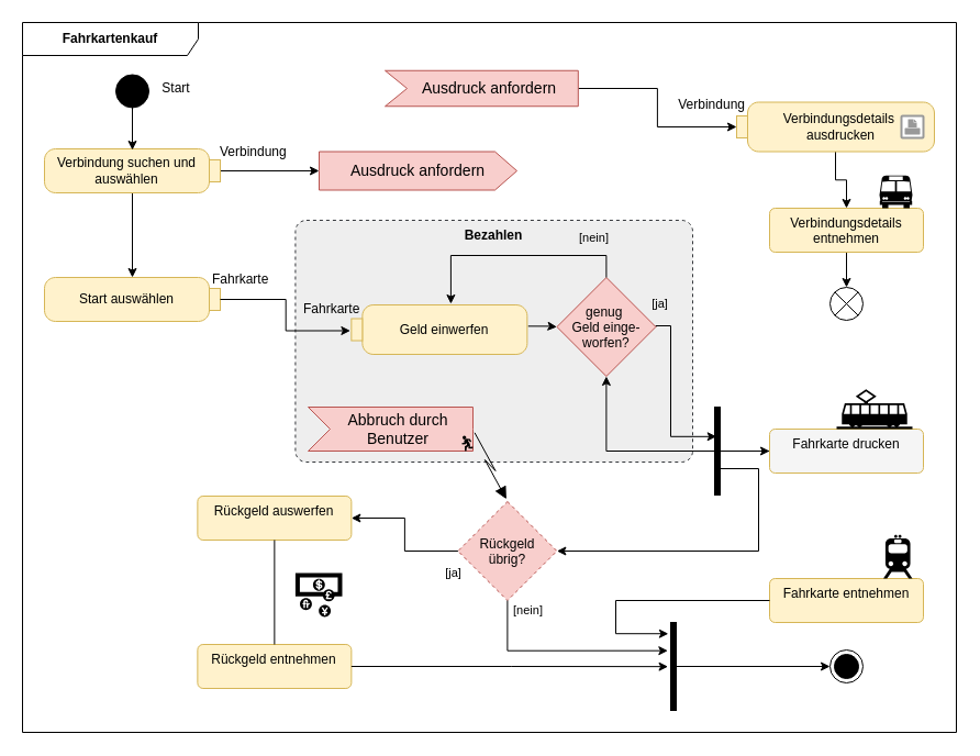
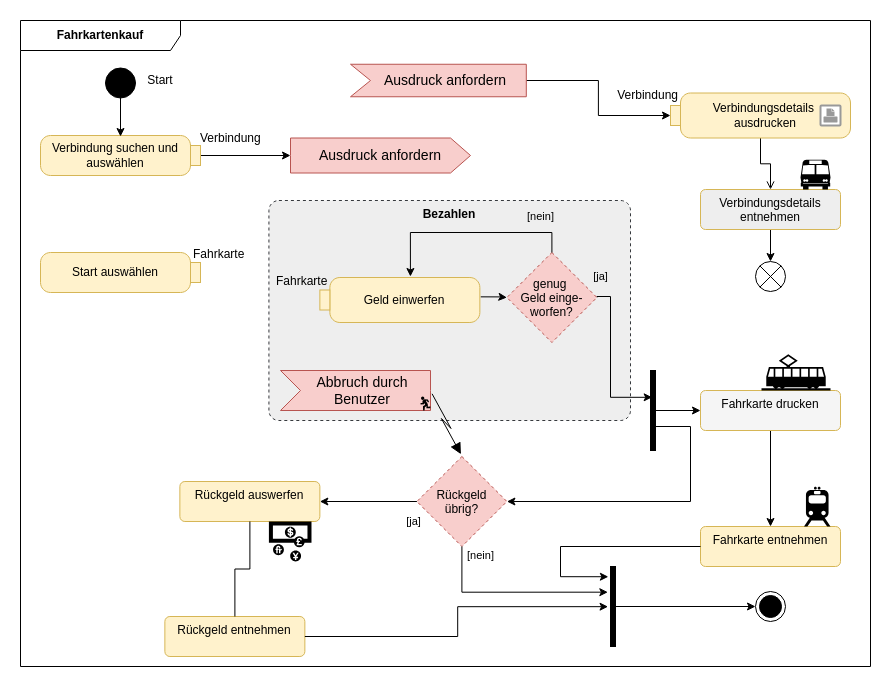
  <mxCell id="0" />
  <mxCell id="1" parent="0" />
  <mxCell id="2" value="Fahrkartenkauf" style="shape=umlFrame;whiteSpace=wrap;html=1;pointerEvents=0;recursiveResize=0;container=1;collapsible=0;width=160;fontStyle=1" parent="1" vertex="1"><mxGeometry x="20" y="20" width="850" height="646" as="geometry" /></mxCell>
  <mxCell id="3" value="&lt;div&gt;Bezahlen&lt;/div&gt;" style="html=1;align=center;verticalAlign=top;rounded=1;absoluteArcSize=1;arcSize=20;dashed=1;whiteSpace=wrap;fontStyle=1;fillColor=#eeeeee;strokeColor=#36393d;" parent="2" vertex="1"><mxGeometry x="248.41" y="180" width="361.59" height="220" as="geometry" /></mxCell>
  <mxCell id="4" value="&lt;div&gt;Abbruch durch Benutzer&lt;/div&gt;" style="html=1;shape=mxgraph.infographic.ribbonSimple;notch1=20;notch2=0;align=center;verticalAlign=middle;fontSize=14;fontStyle=0;fillColor=#f8cecc;flipH=0;spacingRight=0;spacingLeft=14;whiteSpace=wrap;strokeColor=#b85450;" parent="2" vertex="1"><mxGeometry x="260" y="350" width="150" height="40" as="geometry" /></mxCell>
  <mxCell id="5" value="&lt;div&gt;[ja]&lt;/div&gt;" style="edgeStyle=orthogonalEdgeStyle;rounded=0;orthogonalLoop=1;jettySize=auto;html=1;entryX=0.333;entryY=0.335;entryDx=0;entryDy=0;entryPerimeter=0;labelBackgroundColor=none;exitX=1;exitY=0.5;exitDx=0;exitDy=0;" parent="2" source="6" target="33" edge="1"><mxGeometry x="-0.941" y="20" relative="1" as="geometry"><mxPoint as="offset" /><Array as="points"><mxPoint x="576" y="276" /><mxPoint x="590" y="276" /><mxPoint x="590" y="377" /></Array></mxGeometry></mxCell>
- <mxCell id="6" value="genug &#10;Geld einge-&#10;worfen?" style="rhombus;fillColor=#f8cecc;strokeColor=#b85450;" parent="2" vertex="1"><mxGeometry x="486.41" y="232" width="90" height="90" as="geometry" /></mxCell>
+ <mxCell id="6" value="genug &#10;Geld einge-&#10;worfen?" style="rhombus;fillColor=#f8cecc;strokeColor=#b85450;dashed=1;" parent="2" vertex="1"><mxGeometry x="486.41" y="232" width="90" height="90" as="geometry" /></mxCell>
  <mxCell id="7" style="edgeStyle=orthogonalEdgeStyle;rounded=0;orthogonalLoop=1;jettySize=auto;html=1;entryX=0.5;entryY=0;entryDx=0;entryDy=0;" parent="2" source="8" target="38" edge="1"><mxGeometry relative="1" as="geometry" /></mxCell>
- <mxCell id="8" value="Verbindungsdetails entnehmen" style="html=1;align=center;verticalAlign=top;rounded=1;absoluteArcSize=1;arcSize=10;dashed=0;whiteSpace=wrap;fillColor=#fff2cc;strokeColor=#d6b656;" parent="2" vertex="1"><mxGeometry x="680" y="169" width="140" height="40" as="geometry" /></mxCell>
- <mxCell id="9" style="edgeStyle=orthogonalEdgeStyle;rounded=0;orthogonalLoop=1;jettySize=auto;html=1;" parent="2" source="10" target="6" edge="1"><mxGeometry relative="1" as="geometry" /></mxCell>
+ <mxCell id="8" value="Verbindungsdetails entnehmen" style="html=1;align=center;verticalAlign=top;rounded=1;absoluteArcSize=1;arcSize=10;dashed=0;whiteSpace=wrap;fillColor=#eeeeee;strokeColor=#d6b656;" parent="2" vertex="1"><mxGeometry x="680" y="169" width="140" height="40" as="geometry" /></mxCell>
+ <mxCell id="9" style="edgeStyle=orthogonalEdgeStyle;rounded=0;orthogonalLoop=1;jettySize=auto;html=1;" parent="2" source="10" target="37" edge="1"><mxGeometry relative="1" as="geometry" /></mxCell>
  <mxCell id="10" value="&lt;div&gt;Fahrkarte drucken&lt;/div&gt;" style="html=1;align=center;verticalAlign=top;rounded=1;absoluteArcSize=1;arcSize=10;dashed=0;whiteSpace=wrap;fillColor=#f5f5f5;strokeColor=#d6b656;" parent="2" vertex="1"><mxGeometry x="680.0" y="370" width="140" height="40" as="geometry" /></mxCell>
- <mxCell id="11" value="Rückgeld auswerfen" style="html=1;align=center;verticalAlign=top;rounded=1;absoluteArcSize=1;arcSize=10;dashed=0;whiteSpace=wrap;fillColor=#fff2cc;strokeColor=#d6b656;" parent="2" vertex="1"><mxGeometry x="159.36" y="431" width="140" height="40" as="geometry" /></mxCell>
+ <mxCell id="11" value="Rückgeld auswerfen" style="html=1;align=center;verticalAlign=top;rounded=1;absoluteArcSize=1;arcSize=10;dashed=0;whiteSpace=wrap;fillColor=#fff2cc;strokeColor=#d6b656;" parent="2" vertex="1"><mxGeometry x="159.36" y="461" width="140" height="40" as="geometry" /></mxCell>
  <mxCell id="12" value="&lt;div&gt;[ja]&lt;/div&gt;" style="edgeStyle=orthogonalEdgeStyle;rounded=0;orthogonalLoop=1;jettySize=auto;html=1;exitX=0;exitY=0.5;exitDx=0;exitDy=0;" parent="2" source="13" target="11" edge="1"><mxGeometry x="-0.938" y="20" relative="1" as="geometry"><mxPoint as="offset" /></mxGeometry></mxCell>
  <mxCell id="13" value="Rückgeld&#10;übrig?" style="rhombus;fillColor=#f8cecc;strokeColor=#b85450;dashed=1;" parent="2" vertex="1"><mxGeometry x="396.41" y="436" width="90" height="90" as="geometry" /></mxCell>
  <mxCell id="14" value="" style="edgeStyle=orthogonalEdgeStyle;rounded=0;orthogonalLoop=1;jettySize=auto;html=1;exitX=-0.005;exitY=0.43;exitDx=0;exitDy=0;exitPerimeter=0;" parent="2" source="28" target="6" edge="1"><mxGeometry relative="1" as="geometry"><mxPoint x="378.91" y="225" as="sourcePoint" /></mxGeometry></mxCell>
- <mxCell id="15" style="edgeStyle=orthogonalEdgeStyle;rounded=0;orthogonalLoop=1;jettySize=auto;html=1;" parent="2" source="17" target="26" edge="1"><mxGeometry relative="1" as="geometry"><mxPoint x="100" y="200" as="targetPoint" /></mxGeometry></mxCell>
  <mxCell id="16" style="edgeStyle=orthogonalEdgeStyle;rounded=0;orthogonalLoop=1;jettySize=auto;html=1;" parent="2" source="17" target="19" edge="1"><mxGeometry relative="1" as="geometry" /></mxCell>
  <mxCell id="17" value="Verbindung suchen und auswählen" style="shape=mxgraph.uml25.action;html=1;align=center;verticalAlign=middle;absoluteArcSize=1;arcSize=10;dashed=0;spacingRight=10;whiteSpace=wrap;fillColor=#fff2cc;strokeColor=#d6b656;" parent="2" vertex="1"><mxGeometry x="20" y="115" width="160" height="40" as="geometry" /></mxCell>
  <mxCell id="18" value="Verbindung" style="text;verticalAlign=middle;align=left;html=1;" parent="2" vertex="1"><mxGeometry x="177.5" y="102.5" width="70.909" height="30" as="geometry" /></mxCell>
  <mxCell id="19" value="Ausdruck anfordern" style="html=1;shape=mxgraph.infographic.ribbonSimple;notch1=0;notch2=20;align=center;verticalAlign=middle;fontSize=14;fontStyle=0;fillColor=#f8cecc;whiteSpace=wrap;strokeColor=#b85450;" parent="2" vertex="1"><mxGeometry x="270" y="117.5" width="180" height="35" as="geometry" /></mxCell>
  <mxCell id="20" style="edgeStyle=orthogonalEdgeStyle;rounded=0;orthogonalLoop=1;jettySize=auto;html=1;exitX=1;exitY=0.5;exitDx=0;exitDy=0;exitPerimeter=0;" parent="2" source="21" target="23" edge="1"><mxGeometry relative="1" as="geometry" /></mxCell>
  <mxCell id="21" value="Ausdruck anfordern" style="html=1;shape=mxgraph.infographic.ribbonSimple;notch1=20;notch2=0;align=center;verticalAlign=middle;fontSize=14;fontStyle=0;fillColor=#f8cecc;flipH=0;spacingRight=0;spacingLeft=14;whiteSpace=wrap;strokeColor=#b85450;" parent="2" vertex="1"><mxGeometry x="330" y="43.75" width="175.8" height="32.5" as="geometry" /></mxCell>
- <mxCell id="22" style="edgeStyle=orthogonalEdgeStyle;rounded=0;orthogonalLoop=1;jettySize=auto;html=1;entryX=0.5;entryY=0;entryDx=0;entryDy=0;" parent="2" source="23" target="8" edge="1"><mxGeometry relative="1" as="geometry" /></mxCell>
+ <mxCell id="22" style="edgeStyle=orthogonalEdgeStyle;rounded=0;orthogonalLoop=1;jettySize=auto;html=1;entryX=0.5;entryY=0;entryDx=0;entryDy=0;endArrow=open;" parent="2" source="23" target="8" edge="1"><mxGeometry relative="1" as="geometry" /></mxCell>
  <mxCell id="23" value="&lt;div&gt;Verbindungsdetails&amp;nbsp;&lt;/div&gt;&lt;div&gt;ausdrucken&lt;/div&gt;" style="shape=mxgraph.uml25.action;html=1;align=center;verticalAlign=middle;absoluteArcSize=1;arcSize=10;dashed=0;spacingLeft=10;flipH=1;whiteSpace=wrap;fillColor=#fff2cc;strokeColor=#d6b656;" parent="2" vertex="1"><mxGeometry x="650" y="72.5" width="180" height="45" as="geometry" /></mxCell>
  <mxCell id="24" value="Verbindung" style="text;verticalAlign=middle;align=right;html=1;" parent="2" vertex="1"><mxGeometry x="571.407" y="52.5" width="87.273" height="45" as="geometry" /></mxCell>
  <mxCell id="25" value="" style="shape=mxgraph.lean_mapping.electronic_info_flow_edge;html=1;rounded=0;entryX=0.5;entryY=0;entryDx=0;entryDy=0;exitX=1;exitY=0.5;exitDx=0;exitDy=0;exitPerimeter=0;" parent="2" source="4" target="13" edge="1"><mxGeometry width="160" relative="1" as="geometry"><mxPoint x="584.82" y="400" as="sourcePoint" /><mxPoint x="744.82" y="400" as="targetPoint" /></mxGeometry></mxCell>
  <mxCell id="26" value="Start auswählen" style="shape=mxgraph.uml25.action;html=1;align=center;verticalAlign=middle;absoluteArcSize=1;arcSize=10;dashed=0;spacingRight=10;whiteSpace=wrap;fillColor=#fff2cc;strokeColor=#d6b656;" parent="2" vertex="1"><mxGeometry x="20" y="232" width="160" height="40" as="geometry" /></mxCell>
  <mxCell id="27" value="Fahrkarte" style="text;verticalAlign=middle;align=left;html=1;" parent="2" vertex="1"><mxGeometry x="171.0" y="219" width="70.909" height="30" as="geometry" /></mxCell>
  <mxCell id="28" value="Geld einwerfen" style="shape=mxgraph.uml25.action;html=1;align=center;verticalAlign=middle;absoluteArcSize=1;arcSize=10;dashed=0;spacingLeft=10;flipH=1;whiteSpace=wrap;fillColor=#fff2cc;strokeColor=#d6b656;" parent="2" vertex="1"><mxGeometry x="299.36" y="257" width="160" height="45" as="geometry" /></mxCell>
- <mxCell id="29" style="edgeStyle=orthogonalEdgeStyle;rounded=0;orthogonalLoop=1;jettySize=auto;html=1;entryX=1.006;entryY=0.522;entryDx=0;entryDy=0;entryPerimeter=0;" parent="2" source="26" target="28" edge="1"><mxGeometry relative="1" as="geometry" /></mxCell>
  <mxCell id="30" value="Fahrkarte" style="text;verticalAlign=middle;align=left;html=1;" parent="2" vertex="1"><mxGeometry x="254.41" y="246" width="70.909" height="30" as="geometry" /></mxCell>
  <mxCell id="31" style="edgeStyle=orthogonalEdgeStyle;rounded=0;orthogonalLoop=1;jettySize=auto;html=1;" parent="2" source="33" target="10" edge="1"><mxGeometry relative="1" as="geometry" /></mxCell>
  <mxCell id="32" style="edgeStyle=orthogonalEdgeStyle;rounded=0;orthogonalLoop=1;jettySize=auto;html=1;" parent="2" source="33" target="13" edge="1"><mxGeometry relative="1" as="geometry"><Array as="points"><mxPoint x="670" y="406" /><mxPoint x="670" y="481" /></Array></mxGeometry></mxCell>
  <mxCell id="33" value="" style="html=1;points=[];perimeter=orthogonalPerimeter;fillColor=strokeColor;" parent="2" vertex="1"><mxGeometry x="630.0" y="350" width="5" height="80" as="geometry" /></mxCell>
  <mxCell id="34" value="&lt;div&gt;[nein]&lt;/div&gt;" style="edgeStyle=orthogonalEdgeStyle;rounded=0;orthogonalLoop=1;jettySize=auto;html=1;entryX=0.5;entryY=1;entryDx=0;entryDy=0;endArrow=none;endFill=0;startArrow=classic;startFill=1;exitX=-0.533;exitY=0.321;exitDx=0;exitDy=0;exitPerimeter=0;" parent="2" source="36" target="13" edge="1"><mxGeometry x="0.908" y="-19" relative="1" as="geometry"><mxPoint x="560" y="556" as="sourcePoint" /><Array as="points"><mxPoint x="441" y="572" /></Array><mxPoint as="offset" /></mxGeometry></mxCell>
  <mxCell id="35" style="edgeStyle=orthogonalEdgeStyle;rounded=0;orthogonalLoop=1;jettySize=auto;html=1;" parent="2" source="36" target="43" edge="1"><mxGeometry relative="1" as="geometry" /></mxCell>
  <mxCell id="36" value="" style="html=1;points=[];perimeter=orthogonalPerimeter;fillColor=strokeColor;" parent="2" vertex="1"><mxGeometry x="590.0" y="546" width="5" height="80" as="geometry" /></mxCell>
  <mxCell id="37" value="Fahrkarte entnehmen" style="html=1;align=center;verticalAlign=top;rounded=1;absoluteArcSize=1;arcSize=10;dashed=0;whiteSpace=wrap;fillColor=#fff2cc;strokeColor=#d6b656;" parent="2" vertex="1"><mxGeometry x="680.0" y="506" width="140" height="40" as="geometry" /></mxCell>
  <mxCell id="38" value="" style="shape=sumEllipse;perimeter=ellipsePerimeter;html=1;backgroundOutline=1;" parent="2" vertex="1"><mxGeometry x="735" y="241" width="30" height="30" as="geometry" /></mxCell>
  <mxCell id="39" value="Start" style="text;html=1;strokeColor=none;fillColor=none;align=center;verticalAlign=middle;whiteSpace=wrap;rounded=0;" parent="2" vertex="1"><mxGeometry x="110" y="45" width="60" height="30" as="geometry" /></mxCell>
  <mxCell id="40" value="" style="ellipse;fillColor=strokeColor;html=1;" parent="2" vertex="1"><mxGeometry x="85" y="47.5" width="30" height="30" as="geometry" /></mxCell>
  <mxCell id="41" style="edgeStyle=orthogonalEdgeStyle;rounded=0;orthogonalLoop=1;jettySize=auto;html=1;entryX=0.5;entryY=0.025;entryDx=0;entryDy=0;entryPerimeter=0;" parent="2" source="40" target="17" edge="1"><mxGeometry relative="1" as="geometry" /></mxCell>
  <mxCell id="42" value="[nein]" style="edgeStyle=orthogonalEdgeStyle;rounded=0;orthogonalLoop=1;jettySize=auto;html=1;entryX=0.434;entryY=-0.022;entryDx=0;entryDy=0;entryPerimeter=0;exitX=0.5;exitY=0;exitDx=0;exitDy=0;labelBackgroundColor=none;" parent="2" source="6" target="28" edge="1"><mxGeometry x="-0.694" y="-16" relative="1" as="geometry"><mxPoint as="offset" /></mxGeometry></mxCell>
  <mxCell id="43" value="" style="ellipse;html=1;shape=endState;fillColor=strokeColor;" parent="2" vertex="1"><mxGeometry x="735.0" y="571" width="30" height="30" as="geometry" /></mxCell>
- <mxCell id="44" value="Rückgeld entnehmen" style="html=1;align=center;verticalAlign=top;rounded=1;absoluteArcSize=1;arcSize=10;dashed=0;whiteSpace=wrap;fillColor=#fff2cc;strokeColor=#d6b656;" parent="2" vertex="1"><mxGeometry x="159.36" y="566" width="140" height="40" as="geometry" /></mxCell>
+ <mxCell id="44" value="Rückgeld entnehmen" style="html=1;align=center;verticalAlign=top;rounded=1;absoluteArcSize=1;arcSize=10;dashed=0;whiteSpace=wrap;fillColor=#fff2cc;strokeColor=#d6b656;" parent="2" vertex="1"><mxGeometry x="144.36" y="596" width="140" height="40" as="geometry" /></mxCell>
  <mxCell id="45" style="edgeStyle=orthogonalEdgeStyle;rounded=0;orthogonalLoop=1;jettySize=auto;html=1;endArrow=none;" parent="2" source="11" target="44" edge="1"><mxGeometry relative="1" as="geometry" /></mxCell>
  <mxCell id="46" style="edgeStyle=orthogonalEdgeStyle;rounded=0;orthogonalLoop=1;jettySize=auto;html=1;entryX=-0.486;entryY=0.502;entryDx=0;entryDy=0;entryPerimeter=0;" parent="2" source="44" target="36" edge="1"><mxGeometry relative="1" as="geometry"><mxPoint x="570" y="586" as="targetPoint" /></mxGeometry></mxCell>
  <mxCell id="47" style="edgeStyle=orthogonalEdgeStyle;rounded=0;orthogonalLoop=1;jettySize=auto;html=1;entryX=-0.424;entryY=0.128;entryDx=0;entryDy=0;entryPerimeter=0;" parent="2" source="37" target="36" edge="1"><mxGeometry relative="1" as="geometry"><mxPoint x="570" y="556" as="targetPoint" /><Array as="points"><mxPoint x="540" y="526" /><mxPoint x="540" y="556" /></Array></mxGeometry></mxCell>
  <mxCell id="48" value="" style="shape=mxgraph.signs.transportation.tram_2;html=1;pointerEvents=1;fillColor=#000000;strokeColor=none;verticalLabelPosition=bottom;verticalAlign=top;align=center;sketch=0;" parent="2" vertex="1"><mxGeometry x="741" y="333.76" width="69" height="36.24" as="geometry" /></mxCell>
  <mxCell id="49" value="" style="shape=mxgraph.signs.transportation.train_2;html=1;pointerEvents=1;fillColor=#000000;strokeColor=none;verticalLabelPosition=bottom;verticalAlign=top;align=center;sketch=0;" parent="2" vertex="1"><mxGeometry x="783.5" y="466.25" width="26.5" height="39.75" as="geometry" /></mxCell>
  <mxCell id="50" value="" style="shape=mxgraph.signs.transportation.bus_1;html=1;pointerEvents=1;fillColor=#000000;strokeColor=none;verticalLabelPosition=bottom;verticalAlign=top;align=center;sketch=0;" parent="2" vertex="1"><mxGeometry x="780" y="139.3" width="30" height="29.7" as="geometry" /></mxCell>
  <mxCell id="51" value="" style="shape=mxgraph.signs.travel.currency_exchange;html=1;pointerEvents=1;fillColor=#000000;strokeColor=none;verticalLabelPosition=bottom;verticalAlign=top;align=center;sketch=0;" vertex="1" parent="2"><mxGeometry x="248.41" y="501" width="42.58" height="40" as="geometry" /></mxCell>
  <mxCell id="52" value="" style="shape=mxgraph.signs.sports.running;html=1;pointerEvents=1;fillColor=#000000;strokeColor=none;verticalLabelPosition=bottom;verticalAlign=top;align=center;sketch=0;" vertex="1" parent="2"><mxGeometry x="400" y="376" width="10" height="14" as="geometry" /></mxCell>
  <mxCell id="53" value="" style="strokeColor=#999999;verticalLabelPosition=bottom;shadow=0;dashed=0;verticalAlign=top;strokeWidth=2;html=1;shape=mxgraph.mockup.misc.printIcon;" vertex="1" parent="2"><mxGeometry x="800" y="85" width="20" height="20" as="geometry" /></mxCell>
